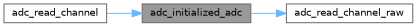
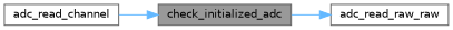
  digraph {
    rankdir=RL
    node [color=grey40 fillcolor=white fontname=Helvetica fontsize=10 shape=box style=filled]
    edge [color=steelblue1 dir=back fontname=Helvetica fontsize=10 labelfontname=Helvetica labelfontsize=10 style=solid]
-   n1 [color=gray40 fillcolor=grey60 fontcolor=black height=0.2 label=adc_initialized_adc width=0.4]
+   n1 [color=gray40 fillcolor=grey60 fontcolor=black height=0.2 label=check_initialized_adc width=0.4]
    n2 [height=0.2 label=adc_read_channel width=0.4]
-   n3 [height=0.2 label=adc_read_channel_raw width=0.4]
+   n3 [height=0.2 label=adc_read_raw_raw width=0.4]
    n1 -> n2
    n3 -> n1
  }
